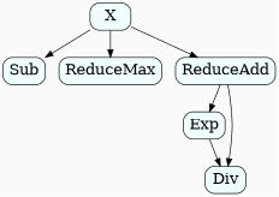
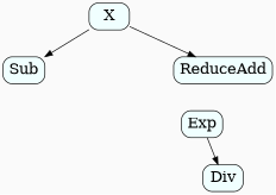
  digraph {
    bgcolor=gray98
    compound=true
    node [fillcolor=azure fontsize=20 shape=box style="filled,rounded"]
    X
    Sub
-   ReduceMax
    ReduceAdd
    Exp
    Div
    X -> Sub
-   X -> ReduceMax
    X -> ReduceAdd
-   ReduceAdd -> Exp
-   ReduceAdd -> Div
    Exp -> Div
  }
